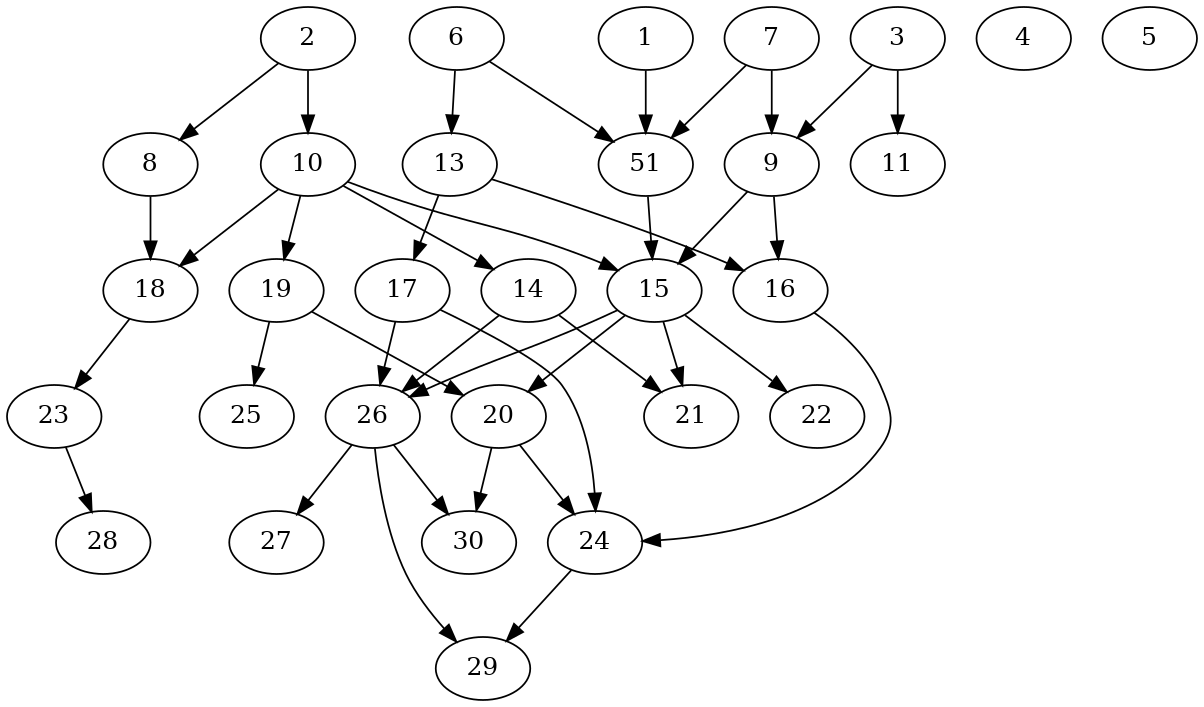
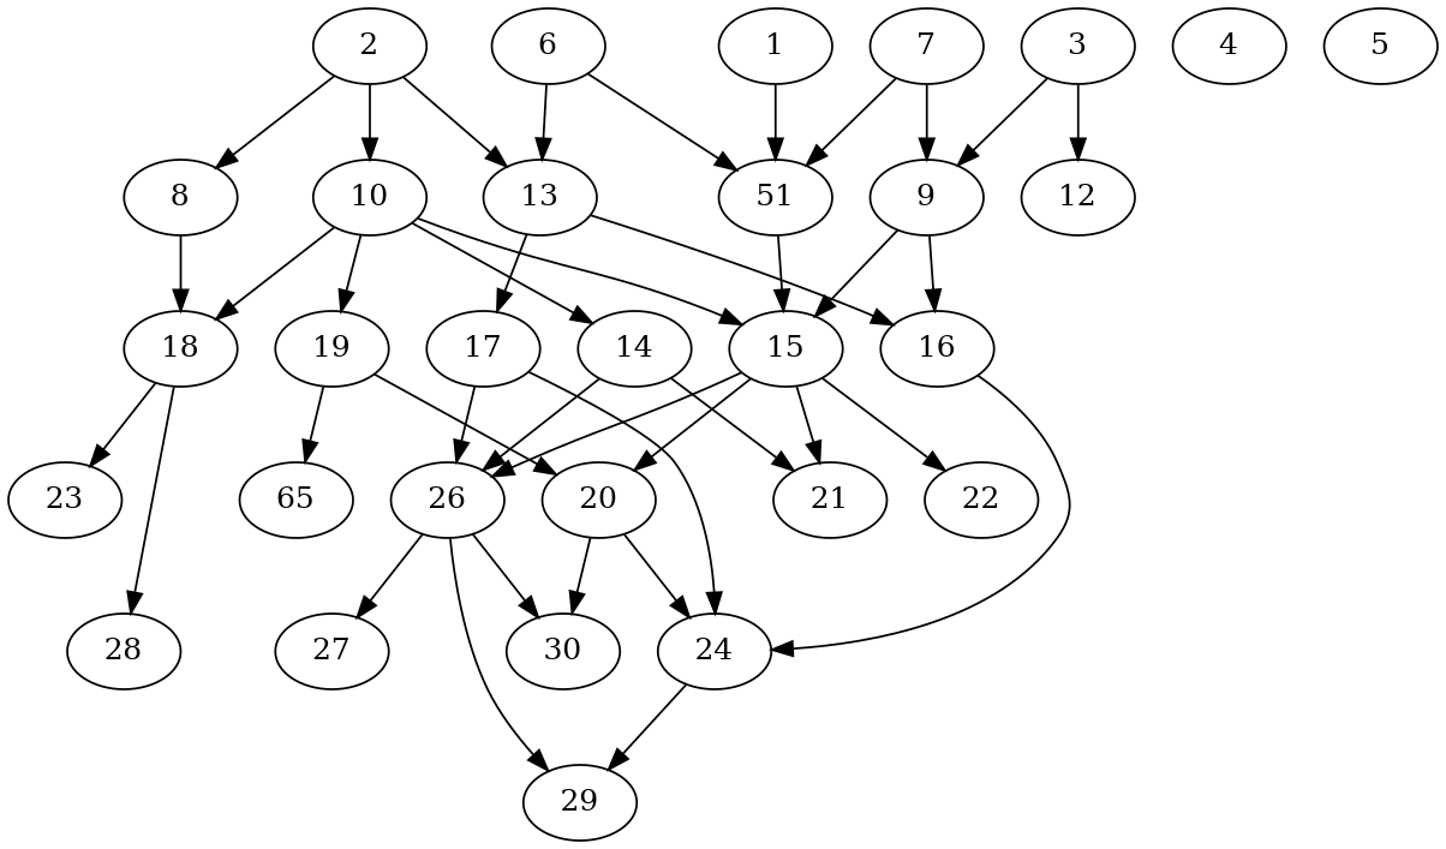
  digraph {
    fontname="DejaVu Serif"
    node [alpha=0.03 fontname="DejaVu Serif"]
    edge [fontname="DejaVu Serif"]
    n1 [label=51]
    1 [alpha=0.02]
    15 [alpha=0.20]
    21 [alpha=0.06]
    26 [alpha=0.17]
    20 [alpha=0.07]
    22 [alpha=0.15]
    2 [alpha=0.08]
    8 [alpha=0.05]
    10 [alpha=0.08]
    13 [alpha=0.07]
    18 [alpha=0.04]
    14 [alpha=0.11]
    19 [alpha=0.04]
    16 [alpha=0.09]
    17 [alpha=0.09]
    23 [alpha=0.15]
-   25 [alpha=0.01]
+   25 [alpha=0.01 label=65]
    24 [alpha=0.07]
    3
    9 [alpha=0.18]
-   12 [alpha=0.06 label=11]
+   12 [alpha=0.06]
    4
    5 [alpha=0.11]
    6 [alpha=0.02]
    7 [alpha=0.14]
    28 [alpha=0.02]
    29 [alpha=0.18]
    30 [alpha=0.09]
    27 [alpha=0.16]
    n1 -> 15
    1 -> n1
    15 -> 21
    15 -> 26
    15 -> 20
    15 -> 22
    26 -> 29
    26 -> 30
    26 -> 27
    20 -> 24
    20 -> 30
    2 -> 8
    2 -> 10
+   2 -> 13
    8 -> 18
    10 -> 15
    10 -> 18
    10 -> 14
    10 -> 19
    13 -> 16
    13 -> 17
    18 -> 23
    14 -> 21
    14 -> 26
    19 -> 20
    19 -> 25
    16 -> 24
    17 -> 26
    17 -> 24
-   23 -> 28
+   18 -> 28
    24 -> 29
    3 -> 9
    3 -> 12
    9 -> 15
    9 -> 16
    6 -> n1
    6 -> 13
    7 -> n1
    7 -> 9
  }
